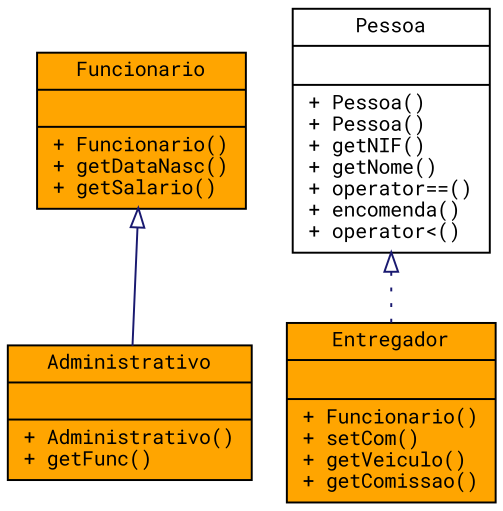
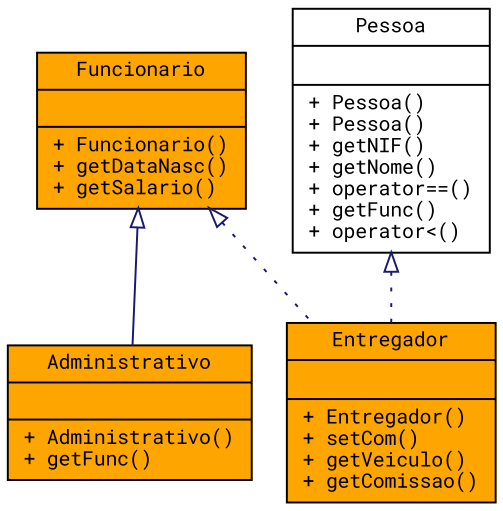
  digraph {
    fontname="Roboto Mono"
    node [color=black fillcolor=orange fontname="Roboto Mono" fontsize=10 shape=record style=filled]
    edge [arrowtail=onormal color=midnightblue dir=back fontname="Roboto Mono" fontsize=10 labelfontname=Helvetica labelfontsize=10 style=dotted]
    n1 [fontcolor=black height=0.2 label="{Funcionario\n||+ Funcionario()\l+ getDataNasc()\l+ getSalario()\l}" width=0.4]
    n2 [height=0.2 label="{Administrativo\n||+ Administrativo()\l+ getFunc()\l}" width=0.4]
-   n3 [height=0.2 label="{Entregador\n||+ Funcionario()\l+ setCom()\l+ getVeiculo()\l+ getComissao()\l}" width=0.4]
-   n4 [fillcolor=white height=0.2 label="{Pessoa\n||+ Pessoa()\l+ Pessoa()\l+ getNIF()\l+ getNome()\l+ operator==()\l+ encomenda()\l+ operator\<()\l}" width=0.4]
+   n3 [height=0.2 label="{Entregador\n||+ Entregador()\l+ setCom()\l+ getVeiculo()\l+ getComissao()\l}" width=0.4]
+   n4 [fillcolor=white height=0.2 label="{Pessoa\n||+ Pessoa()\l+ Pessoa()\l+ getNIF()\l+ getNome()\l+ operator==()\l+ getFunc()\l+ operator\<()\l}" width=0.4]
    n1 -> n2 [style=solid]
+   n1 -> n3
    n4 -> n3
  }
